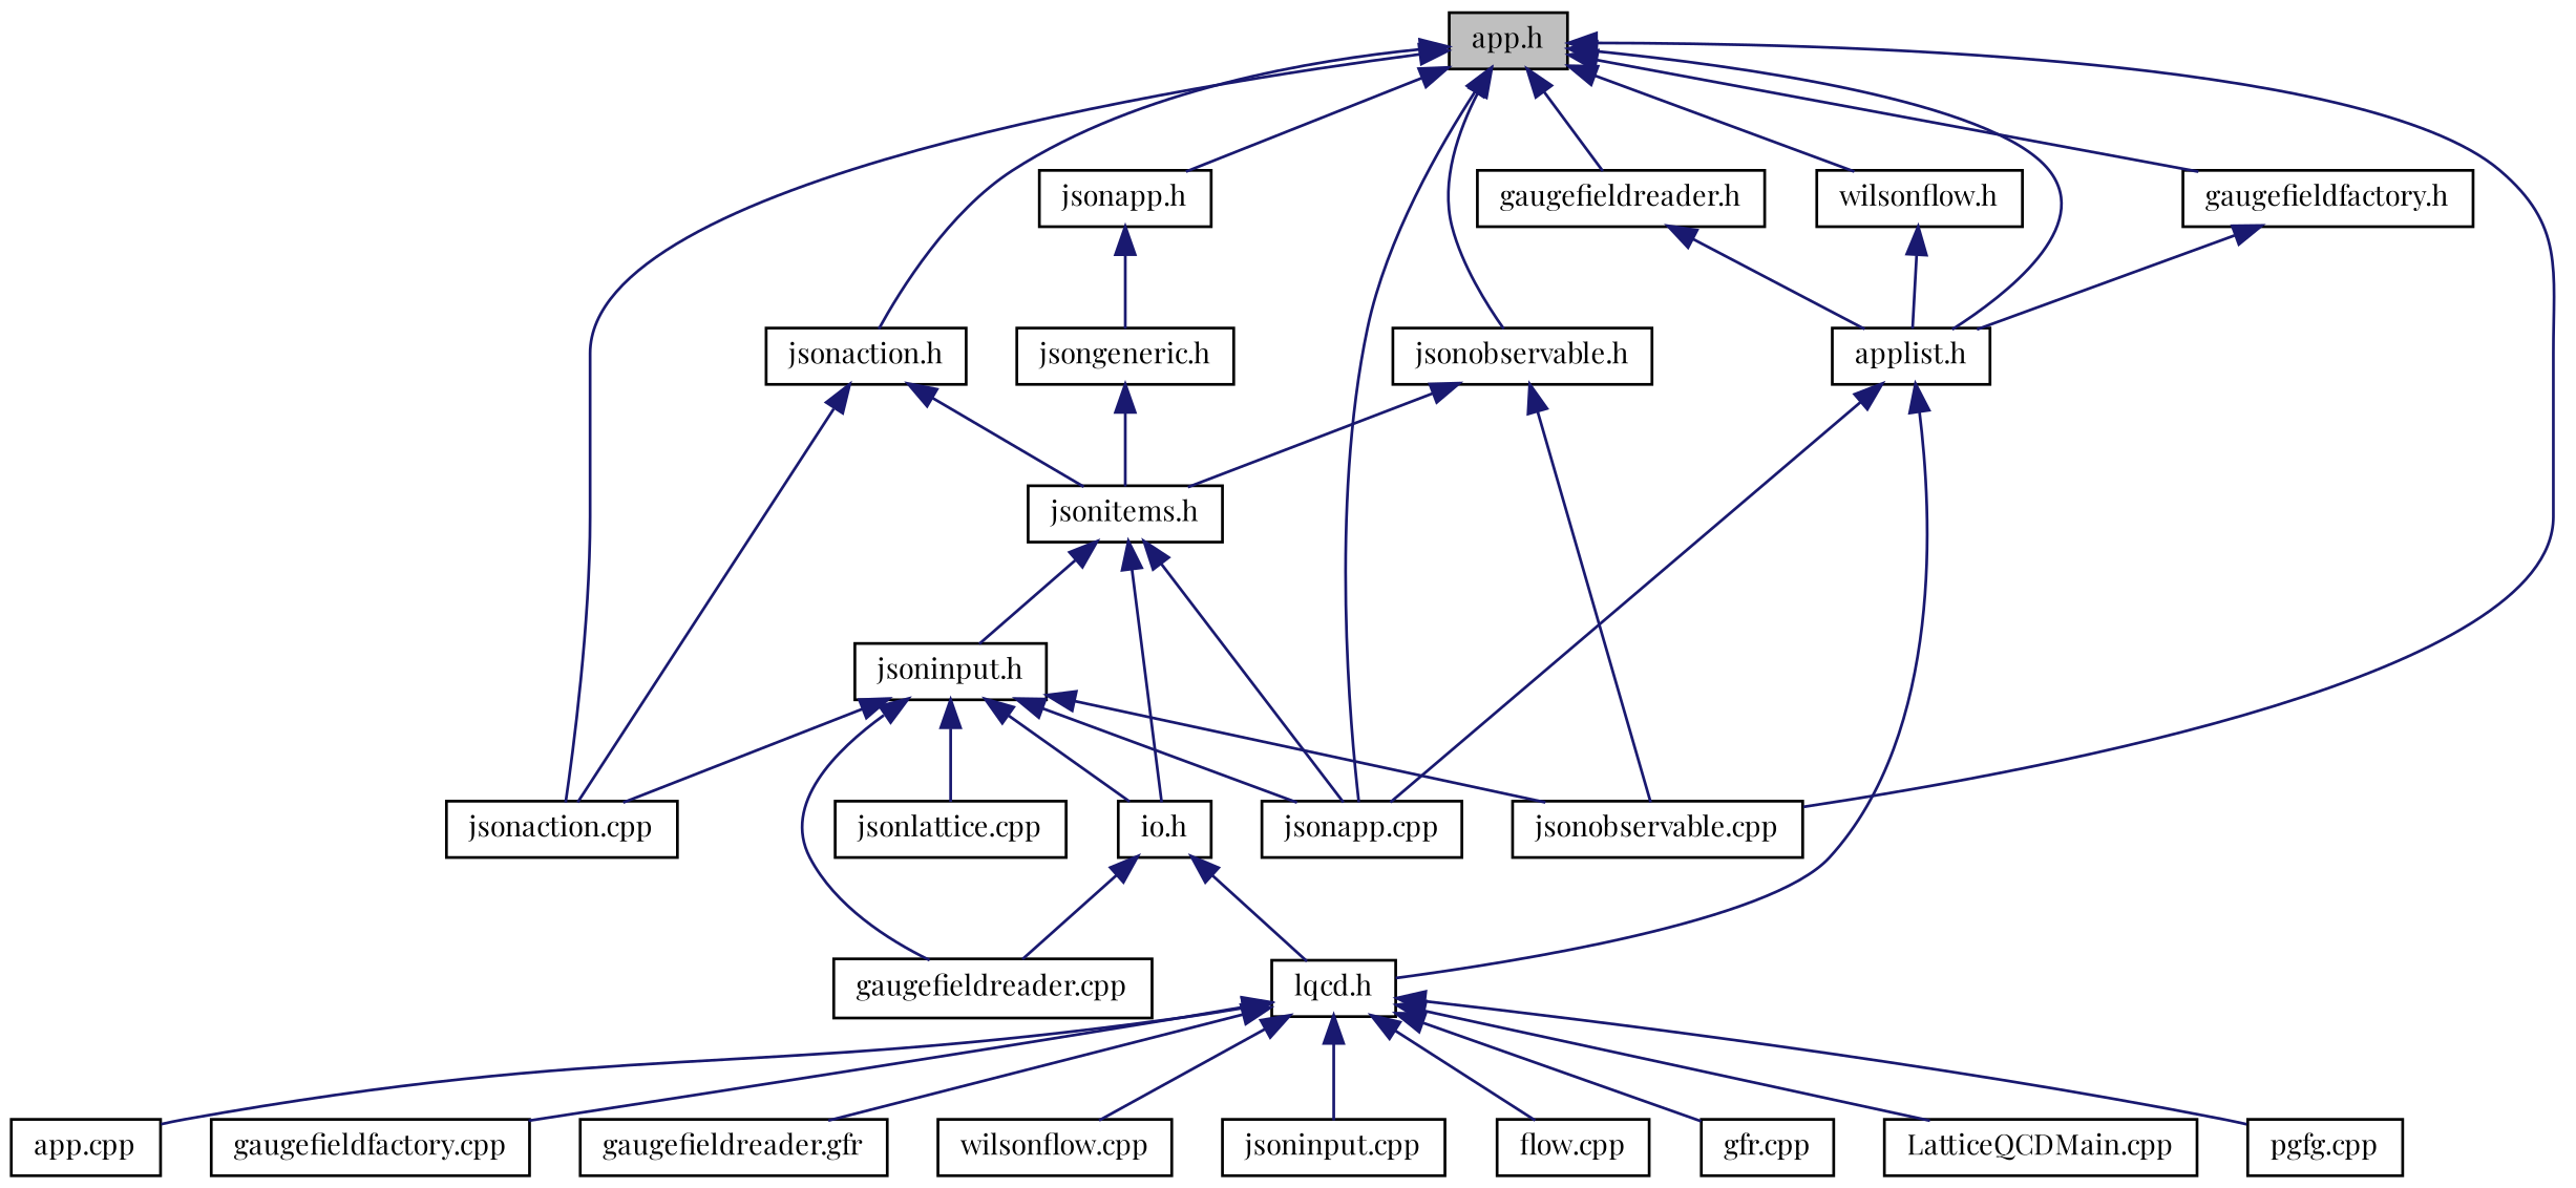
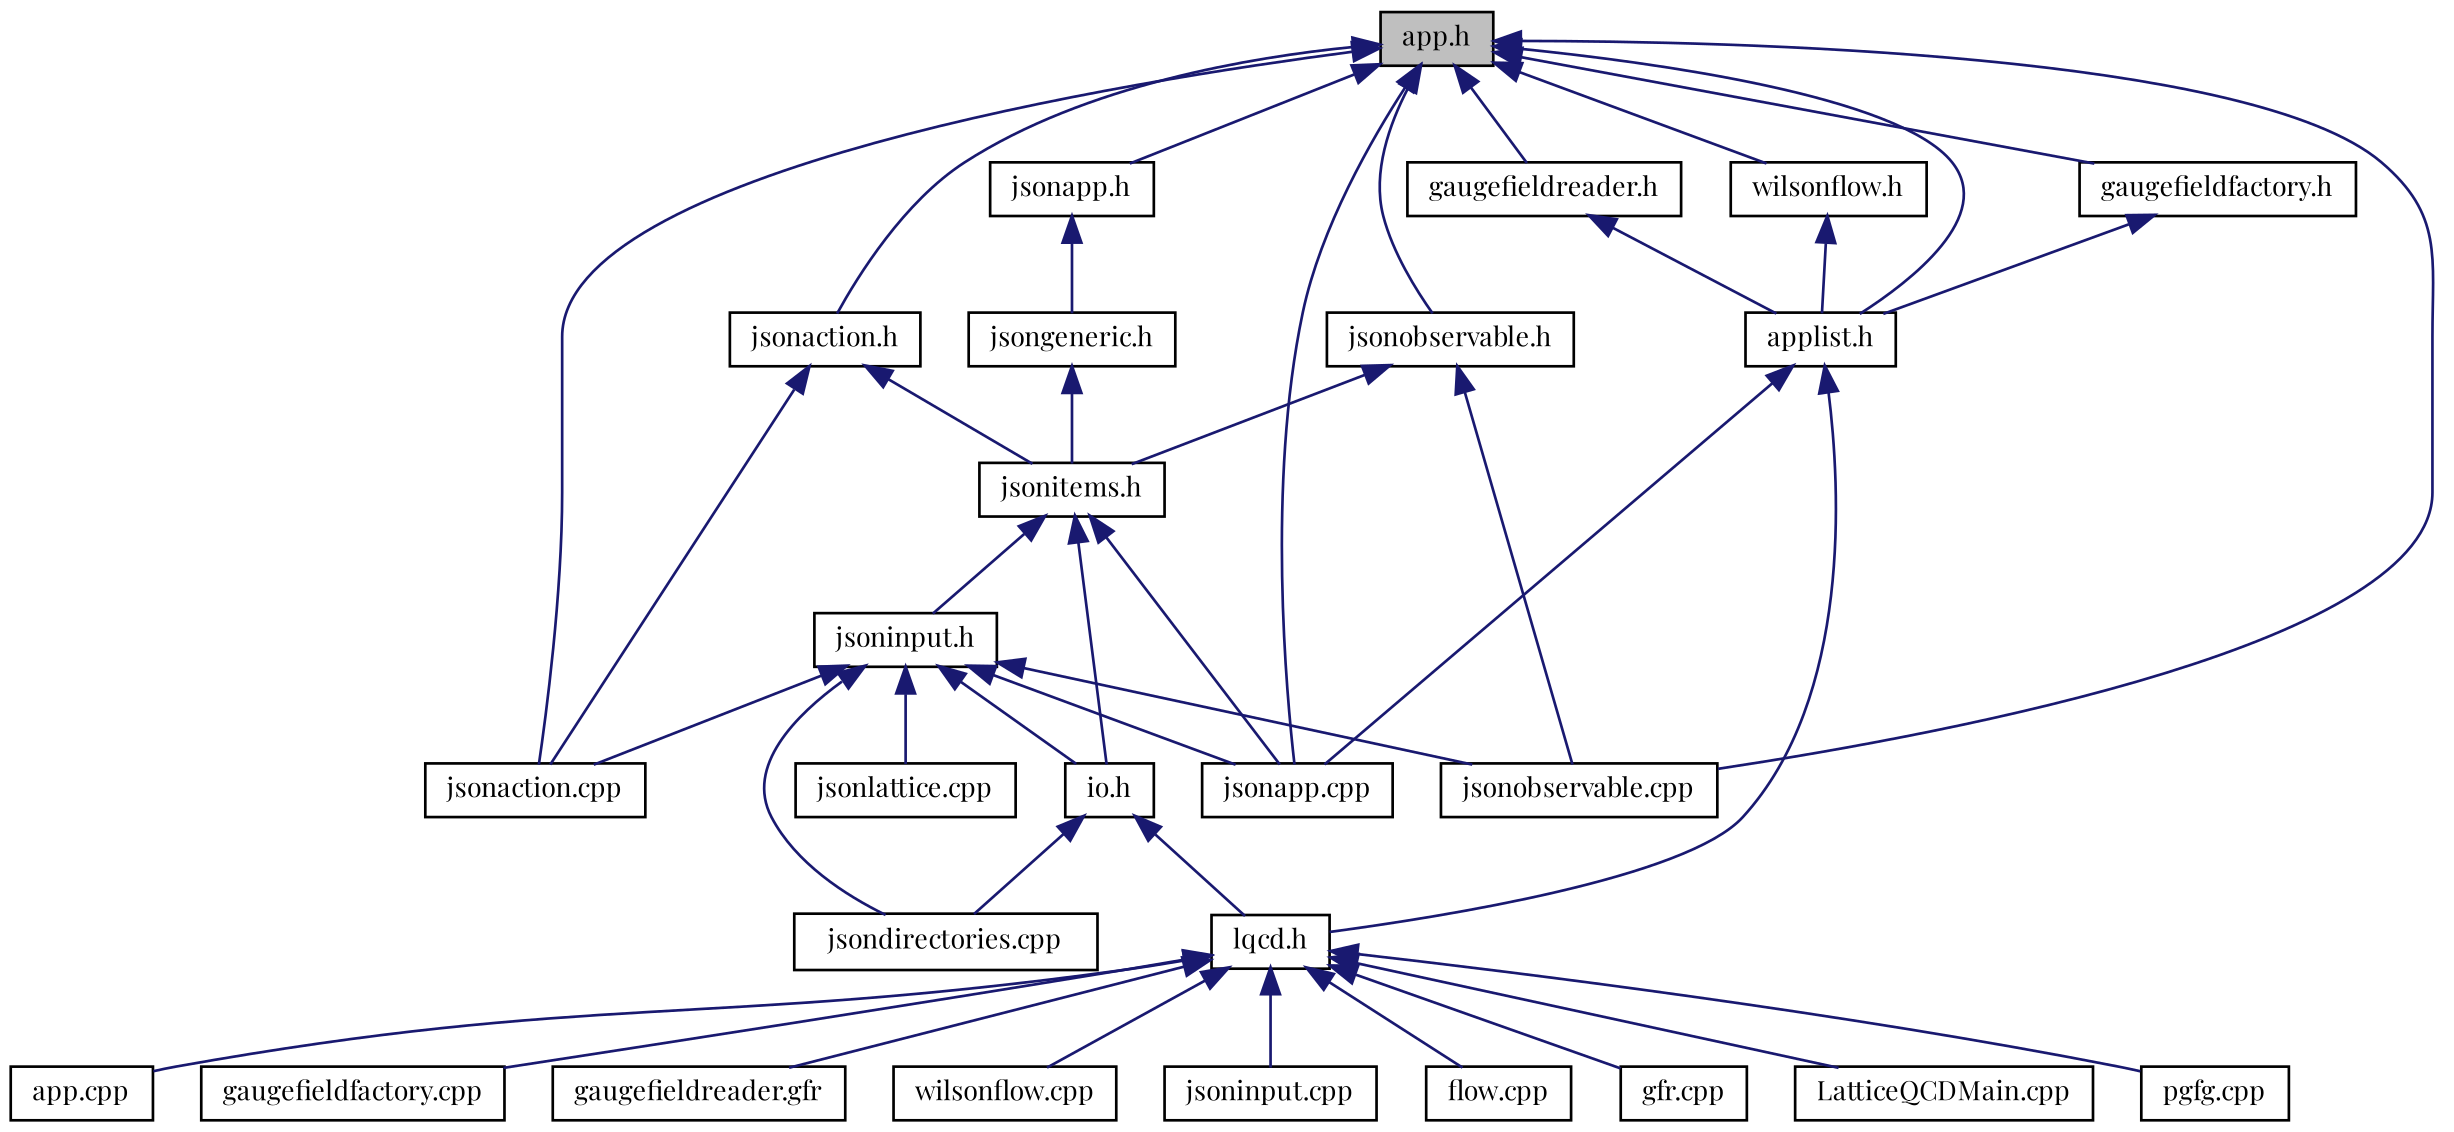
  digraph {
    fontname="Playfair Display"
    node [color=black fillcolor=white fontname="Playfair Display" fontsize=10 shape=record style=filled]
    edge [color=midnightblue dir=back fontname="Playfair Display" fontsize=10 labelfontname=Helvetica labelfontsize=10 style=solid]
    n1 [fillcolor=grey75 fontcolor=black height=0.2 label="app.h" width=0.4]
    n2 [height=0.2 label="jsonaction.cpp" width=0.4]
    n3 [height=0.2 label="jsonapp.cpp" width=0.4]
    n4 [height=0.2 label="jsonobservable.cpp" width=0.4]
    n5 [height=0.2 label="applist.h" width=0.4]
    n6 [height=0.2 label="gaugefieldfactory.h" width=0.4]
    n7 [height=0.2 label="gaugefieldreader.h" width=0.4]
    n8 [height=0.2 label="wilsonflow.h" width=0.4]
    n9 [height=0.2 label="jsonaction.h" width=0.4]
    n10 [height=0.2 label="jsonobservable.h" width=0.4]
    n11 [height=0.2 label="jsonapp.h" width=0.4]
    n12 [height=0.2 label="lqcd.h" width=0.4]
    n13 [height=0.2 label="jsonitems.h" width=0.4]
    n14 [height=0.2 label="jsongeneric.h" width=0.4]
    n15 [height=0.2 label="app.cpp" width=0.4]
    n16 [height=0.2 label="gaugefieldfactory.cpp" width=0.4]
    n17 [height=0.2 label="gaugefieldreader.gfr" width=0.4]
    n18 [height=0.2 label="wilsonflow.cpp" width=0.4]
    n19 [height=0.2 label="jsoninput.cpp" width=0.4]
    n20 [height=0.2 label="flow.cpp" width=0.4]
    n21 [height=0.2 label="gfr.cpp" width=0.4]
    n22 [height=0.2 label="LatticeQCDMain.cpp" width=0.4]
    n23 [height=0.2 label="pgfg.cpp" width=0.4]
    n24 [height=0.2 label="jsoninput.h" width=0.4]
    n25 [height=0.2 label="io.h" width=0.4]
-   n26 [height=0.2 label="gaugefieldreader.cpp" width=0.4]
+   n26 [height=0.2 label="jsondirectories.cpp" width=0.4]
    n27 [height=0.2 label="jsonlattice.cpp" width=0.4]
    n1 -> n2
    n1 -> n3
    n1 -> n4
    n1 -> n5
    n1 -> n6
    n1 -> n7
    n1 -> n8
    n1 -> n9
    n1 -> n10
    n1 -> n11
    n5 -> n3
    n5 -> n12
    n6 -> n5
    n7 -> n5
    n8 -> n5
    n9 -> n2
    n9 -> n13
    n10 -> n4
    n10 -> n13
    n11 -> n14
    n12 -> n15
    n12 -> n16
    n12 -> n17
    n12 -> n18
    n12 -> n19
    n12 -> n20
    n12 -> n21
    n12 -> n22
    n12 -> n23
    n13 -> n3
    n13 -> n24
    n13 -> n25
    n14 -> n13
    n24 -> n2
    n24 -> n3
    n24 -> n4
    n24 -> n25
    n24 -> n26
    n24 -> n27
    n25 -> n12
    n25 -> n26
  }
